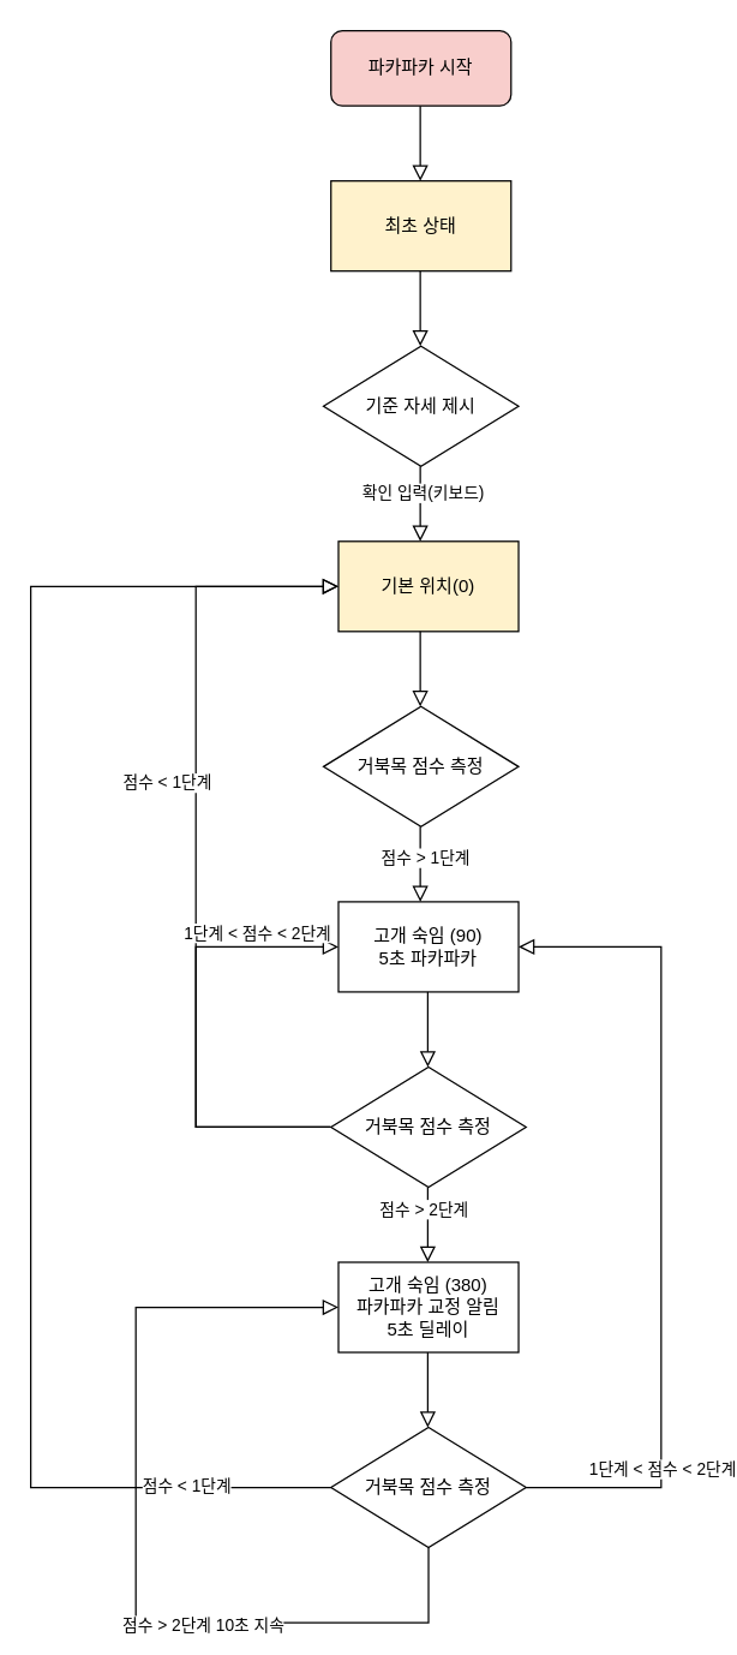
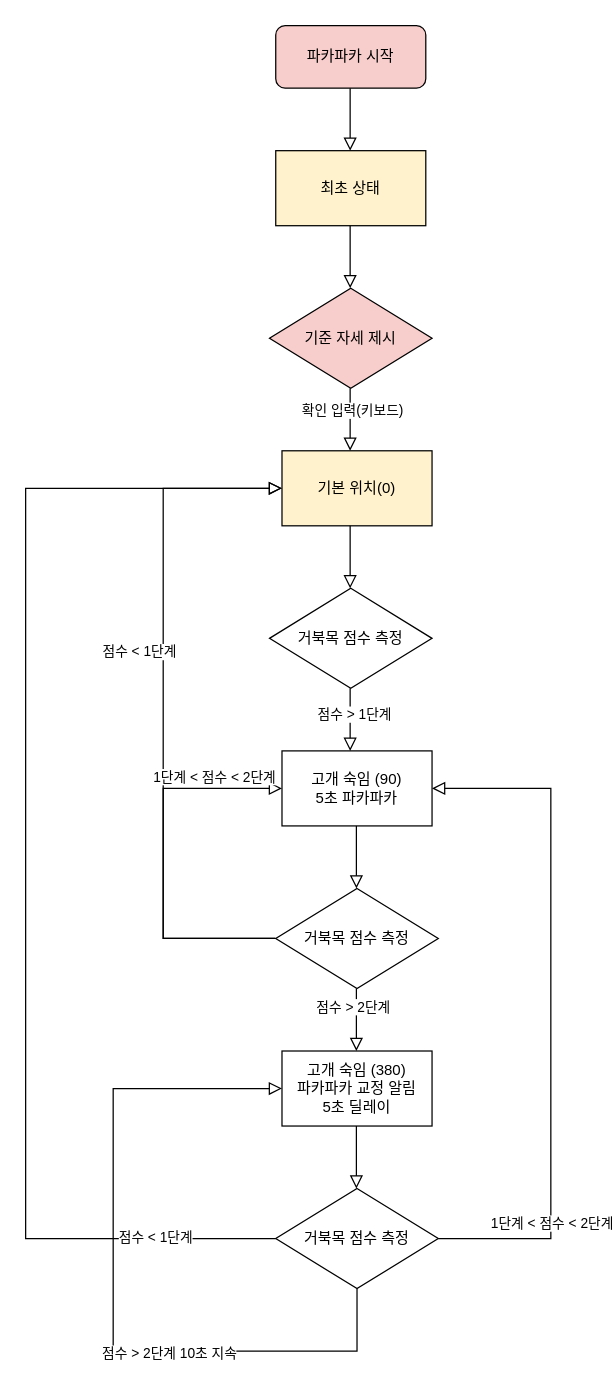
  <mxCell id="0" />
  <mxCell id="1" parent="0" />
  <mxCell id="2" value="파카파카 시작" style="rounded=1;whiteSpace=wrap;html=1;fillColor=#f8cecc;" vertex="1" parent="1"><mxGeometry x="220" y="20" width="120" height="50" as="geometry" /></mxCell>
  <mxCell id="3" value="" style="rounded=0;html=1;jettySize=auto;orthogonalLoop=1;fontSize=11;endArrow=block;endFill=0;endSize=8;strokeWidth=1;shadow=0;labelBackgroundColor=none;edgeStyle=orthogonalEdgeStyle;" edge="1" parent="1"><mxGeometry relative="1" as="geometry"><mxPoint x="280" y="70" as="sourcePoint" /><mxPoint x="279.5" y="120" as="targetPoint" /><Array as="points"><mxPoint x="279.5" y="120" /><mxPoint x="279.5" y="120" /></Array></mxGeometry></mxCell>
- <mxCell id="4" value="기준 자세 제시" style="rhombus;whiteSpace=wrap;html=1;" vertex="1" parent="1"><mxGeometry x="215" y="230" width="130" height="80" as="geometry" /></mxCell>
+ <mxCell id="4" value="기준 자세 제시" style="rhombus;whiteSpace=wrap;html=1;fillColor=#f8cecc;" vertex="1" parent="1"><mxGeometry x="215" y="230" width="130" height="80" as="geometry" /></mxCell>
  <mxCell id="5" value="최초 상태" style="rounded=0;whiteSpace=wrap;html=1;fillColor=#fff2cc;" vertex="1" parent="1"><mxGeometry x="220" y="120" width="120" height="60" as="geometry" /></mxCell>
  <mxCell id="6" value="고개 숙임 (90)&lt;div&gt;&lt;div&gt;5초 파카파카&lt;/div&gt;&lt;/div&gt;" style="rounded=0;whiteSpace=wrap;html=1;" vertex="1" parent="1"><mxGeometry x="225" y="600" width="120" height="60" as="geometry" /></mxCell>
  <mxCell id="7" value="고개 숙임 (380)&lt;div&gt;파카파카 교정 알림&lt;/div&gt;&lt;div&gt;5초 딜레이&lt;/div&gt;" style="rounded=0;whiteSpace=wrap;html=1;" vertex="1" parent="1"><mxGeometry x="225" y="840" width="120" height="60" as="geometry" /></mxCell>
  <mxCell id="8" value="" style="rounded=0;html=1;jettySize=auto;orthogonalLoop=1;fontSize=11;endArrow=block;endFill=0;endSize=8;strokeWidth=1;shadow=0;labelBackgroundColor=none;edgeStyle=orthogonalEdgeStyle;" edge="1" parent="1"><mxGeometry relative="1" as="geometry"><mxPoint x="280" y="180" as="sourcePoint" /><mxPoint x="279.5" y="230" as="targetPoint" /><Array as="points"><mxPoint x="279.5" y="230" /><mxPoint x="279.5" y="230" /></Array></mxGeometry></mxCell>
  <mxCell id="9" value="" style="rounded=0;html=1;jettySize=auto;orthogonalLoop=1;fontSize=11;endArrow=block;endFill=0;endSize=8;strokeWidth=1;shadow=0;labelBackgroundColor=none;edgeStyle=orthogonalEdgeStyle;" edge="1" parent="1"><mxGeometry relative="1" as="geometry"><mxPoint x="280" y="310" as="sourcePoint" /><mxPoint x="279.5" y="360" as="targetPoint" /><Array as="points"><mxPoint x="279.5" y="360" /><mxPoint x="279.5" y="360" /></Array></mxGeometry></mxCell>
  <mxCell id="10" value="확인 입력(키보드)&amp;nbsp;" style="edgeLabel;html=1;align=center;verticalAlign=middle;resizable=0;points=[];" vertex="1" connectable="0" parent="9"><mxGeometry x="-0.32" y="3" relative="1" as="geometry"><mxPoint as="offset" /></mxGeometry></mxCell>
  <mxCell id="11" value="기본 위치(0)" style="rounded=0;whiteSpace=wrap;html=1;fillColor=#fff2cc;" vertex="1" parent="1"><mxGeometry x="225" y="360" width="120" height="60" as="geometry" /></mxCell>
  <mxCell id="12" value="거북목 점수 측정" style="rhombus;whiteSpace=wrap;html=1;" vertex="1" parent="1"><mxGeometry x="215" y="470" width="130" height="80" as="geometry" /></mxCell>
  <mxCell id="13" value="" style="rounded=0;html=1;jettySize=auto;orthogonalLoop=1;fontSize=11;endArrow=block;endFill=0;endSize=8;strokeWidth=1;shadow=0;labelBackgroundColor=none;edgeStyle=orthogonalEdgeStyle;" edge="1" parent="1"><mxGeometry relative="1" as="geometry"><mxPoint x="280" y="420" as="sourcePoint" /><mxPoint x="279.5" y="470" as="targetPoint" /><Array as="points"><mxPoint x="279.5" y="470" /><mxPoint x="279.5" y="470" /></Array></mxGeometry></mxCell>
  <mxCell id="14" value="" style="rounded=0;html=1;jettySize=auto;orthogonalLoop=1;fontSize=11;endArrow=block;endFill=0;endSize=8;strokeWidth=1;shadow=0;labelBackgroundColor=none;edgeStyle=orthogonalEdgeStyle;" edge="1" parent="1"><mxGeometry relative="1" as="geometry"><mxPoint x="280" y="550" as="sourcePoint" /><mxPoint x="279.5" y="600" as="targetPoint" /><Array as="points"><mxPoint x="279.5" y="600" /><mxPoint x="279.5" y="600" /></Array></mxGeometry></mxCell>
  <mxCell id="15" value="점수 &amp;gt; 1단계" style="edgeLabel;html=1;align=center;verticalAlign=middle;resizable=0;points=[];" vertex="1" connectable="0" parent="14"><mxGeometry x="-0.2" y="3" relative="1" as="geometry"><mxPoint as="offset" /></mxGeometry></mxCell>
  <mxCell id="16" value="거북목 점수 측정" style="rhombus;whiteSpace=wrap;html=1;" vertex="1" parent="1"><mxGeometry x="220" y="710" width="130" height="80" as="geometry" /></mxCell>
  <mxCell id="17" value="" style="rounded=0;html=1;jettySize=auto;orthogonalLoop=1;fontSize=11;endArrow=block;endFill=0;endSize=8;strokeWidth=1;shadow=0;labelBackgroundColor=none;edgeStyle=orthogonalEdgeStyle;" edge="1" parent="1"><mxGeometry relative="1" as="geometry"><mxPoint x="285" y="660" as="sourcePoint" /><mxPoint x="284.5" y="710" as="targetPoint" /><Array as="points"><mxPoint x="284.5" y="710" /><mxPoint x="284.5" y="710" /></Array></mxGeometry></mxCell>
  <mxCell id="18" value="" style="rounded=0;html=1;jettySize=auto;orthogonalLoop=1;fontSize=11;endArrow=block;endFill=0;endSize=8;strokeWidth=1;shadow=0;labelBackgroundColor=none;edgeStyle=orthogonalEdgeStyle;entryX=0;entryY=0.5;entryDx=0;entryDy=0;" edge="1" parent="1" target="11"><mxGeometry relative="1" as="geometry"><mxPoint x="219.5" y="750" as="sourcePoint" /><mxPoint x="130" y="380" as="targetPoint" /><Array as="points"><mxPoint x="130" y="750" /><mxPoint x="130" y="390" /></Array></mxGeometry></mxCell>
  <mxCell id="19" value="점수 &amp;lt; 1단계" style="edgeLabel;html=1;align=center;verticalAlign=middle;resizable=0;points=[];" vertex="1" connectable="0" parent="18"><mxGeometry x="-0.006" y="-5" relative="1" as="geometry"><mxPoint x="-25" y="-48" as="offset" /></mxGeometry></mxCell>
  <mxCell id="20" value="" style="rounded=0;html=1;jettySize=auto;orthogonalLoop=1;fontSize=11;endArrow=block;endFill=0;endSize=8;strokeWidth=1;shadow=0;labelBackgroundColor=none;edgeStyle=orthogonalEdgeStyle;entryX=0;entryY=0.5;entryDx=0;entryDy=0;" edge="1" parent="1" target="6"><mxGeometry relative="1" as="geometry"><mxPoint x="220" y="750" as="sourcePoint" /><mxPoint x="220" y="630" as="targetPoint" /><Array as="points"><mxPoint x="130" y="750" /><mxPoint x="130" y="630" /></Array></mxGeometry></mxCell>
  <mxCell id="21" value="1단계 &amp;lt; 점수 &amp;lt; 2단계" style="edgeLabel;html=1;align=center;verticalAlign=middle;resizable=0;points=[];" vertex="1" connectable="0" parent="20"><mxGeometry x="0.646" y="-2" relative="1" as="geometry"><mxPoint x="-1" y="-12" as="offset" /></mxGeometry></mxCell>
  <mxCell id="22" value="" style="rounded=0;html=1;jettySize=auto;orthogonalLoop=1;fontSize=11;endArrow=block;endFill=0;endSize=8;strokeWidth=1;shadow=0;labelBackgroundColor=none;edgeStyle=orthogonalEdgeStyle;" edge="1" parent="1"><mxGeometry relative="1" as="geometry"><mxPoint x="285" y="790" as="sourcePoint" /><mxPoint x="284.5" y="840" as="targetPoint" /><Array as="points"><mxPoint x="284.5" y="840" /><mxPoint x="284.5" y="840" /></Array></mxGeometry></mxCell>
  <mxCell id="23" value="점수 &amp;gt; 2단계" style="edgeLabel;html=1;align=center;verticalAlign=middle;resizable=0;points=[];" vertex="1" connectable="0" parent="22"><mxGeometry x="-0.44" y="-3" relative="1" as="geometry"><mxPoint as="offset" /></mxGeometry></mxCell>
  <mxCell id="24" value="" style="rounded=0;html=1;jettySize=auto;orthogonalLoop=1;fontSize=11;endArrow=block;endFill=0;endSize=8;strokeWidth=1;shadow=0;labelBackgroundColor=none;edgeStyle=orthogonalEdgeStyle;" edge="1" parent="1"><mxGeometry relative="1" as="geometry"><mxPoint x="285" y="900" as="sourcePoint" /><mxPoint x="284.5" y="950" as="targetPoint" /><Array as="points"><mxPoint x="284.5" y="950" /><mxPoint x="284.5" y="950" /></Array></mxGeometry></mxCell>
  <mxCell id="25" value="" style="rounded=0;html=1;jettySize=auto;orthogonalLoop=1;fontSize=11;endArrow=block;endFill=0;endSize=8;strokeWidth=1;shadow=0;labelBackgroundColor=none;edgeStyle=orthogonalEdgeStyle;entryX=0;entryY=0.5;entryDx=0;entryDy=0;exitX=0;exitY=0.5;exitDx=0;exitDy=0;" edge="1" parent="1" source="29" target="11"><mxGeometry relative="1" as="geometry"><mxPoint x="190" y="1000" as="sourcePoint" /><mxPoint x="220" y="390" as="targetPoint" /><Array as="points"><mxPoint x="20" y="990" /><mxPoint x="20" y="390" /></Array></mxGeometry></mxCell>
  <mxCell id="26" value="점수 &amp;lt; 1단계" style="edgeLabel;html=1;align=center;verticalAlign=middle;resizable=0;points=[];" vertex="1" connectable="0" parent="25"><mxGeometry x="-0.807" y="-2" relative="1" as="geometry"><mxPoint as="offset" /></mxGeometry></mxCell>
  <mxCell id="27" value="" style="rounded=0;html=1;jettySize=auto;orthogonalLoop=1;fontSize=11;endArrow=block;endFill=0;endSize=8;strokeWidth=1;shadow=0;labelBackgroundColor=none;edgeStyle=orthogonalEdgeStyle;entryX=1;entryY=0.5;entryDx=0;entryDy=0;exitX=1;exitY=0.5;exitDx=0;exitDy=0;" edge="1" parent="1" source="29" target="6"><mxGeometry relative="1" as="geometry"><mxPoint x="381" y="1000" as="sourcePoint" /><mxPoint x="530" y="1000" as="targetPoint" /><Array as="points"><mxPoint x="440" y="990" /><mxPoint x="440" y="630" /></Array></mxGeometry></mxCell>
  <mxCell id="28" value="1단계 &amp;lt; 점수 &amp;lt; 2단계" style="edgeLabel;html=1;align=center;verticalAlign=middle;resizable=0;points=[];" vertex="1" connectable="0" parent="27"><mxGeometry x="-0.622" relative="1" as="geometry"><mxPoint as="offset" /></mxGeometry></mxCell>
  <mxCell id="29" value="거북목 점수 측정" style="rhombus;whiteSpace=wrap;html=1;" vertex="1" parent="1"><mxGeometry x="220" y="950" width="130" height="80" as="geometry" /></mxCell>
  <mxCell id="30" value="" style="rounded=0;html=1;jettySize=auto;orthogonalLoop=1;fontSize=11;endArrow=block;endFill=0;endSize=8;strokeWidth=1;shadow=0;labelBackgroundColor=none;edgeStyle=orthogonalEdgeStyle;entryX=0;entryY=0.5;entryDx=0;entryDy=0;" edge="1" parent="1" target="7"><mxGeometry relative="1" as="geometry"><mxPoint x="285" y="1030" as="sourcePoint" /><mxPoint x="90" y="820" as="targetPoint" /><Array as="points"><mxPoint x="285" y="1080" /><mxPoint x="90" y="1080" /><mxPoint x="90" y="870" /></Array></mxGeometry></mxCell>
  <mxCell id="31" value="점수 &amp;gt; 2단계 10초 지속" style="edgeLabel;html=1;align=center;verticalAlign=middle;resizable=0;points=[];" vertex="1" connectable="0" parent="30"><mxGeometry x="-0.32" y="1" relative="1" as="geometry"><mxPoint as="offset" /></mxGeometry></mxCell>
